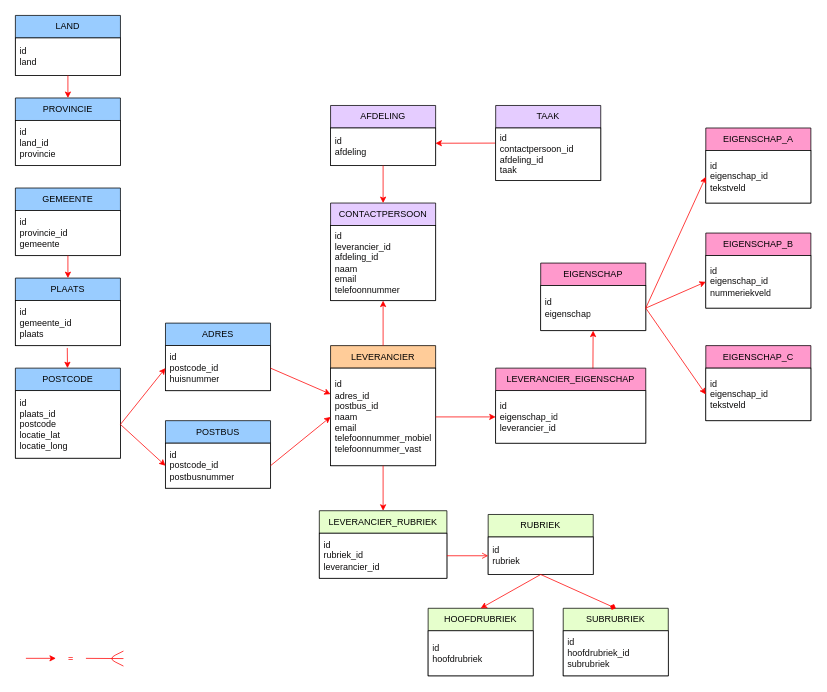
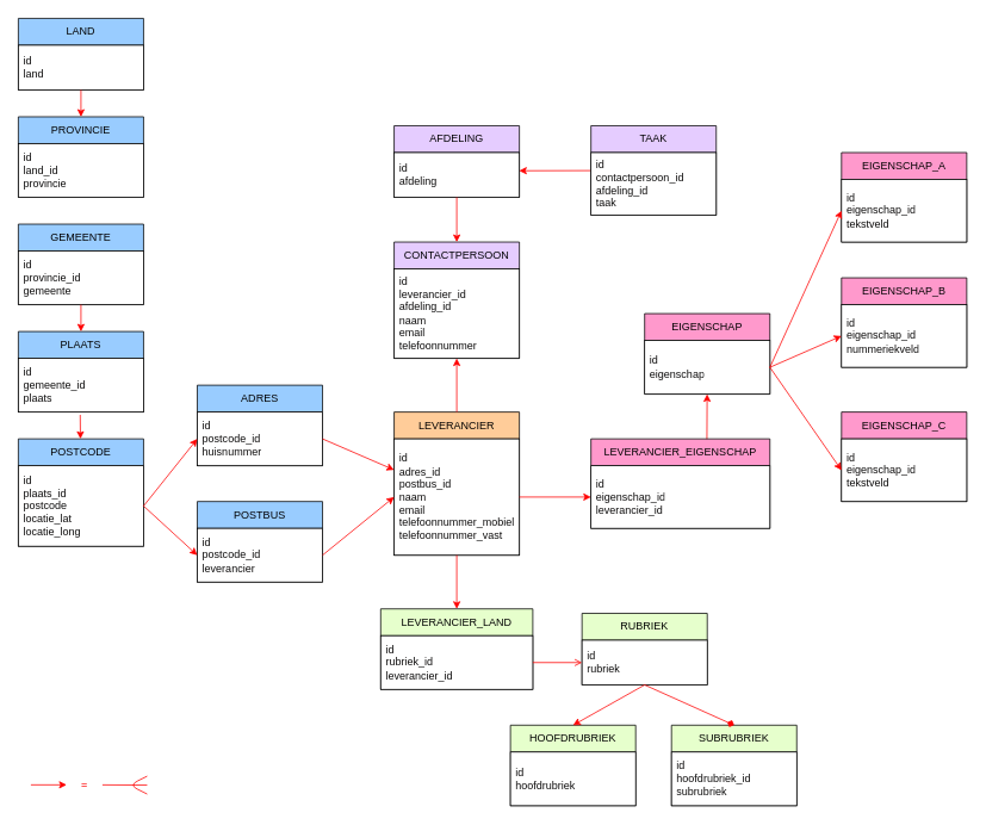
  <mxCell id="0" />
  <mxCell id="1" parent="0" />
  <mxCell id="2" value="&lt;font color=&quot;#030303&quot;&gt;LAND&lt;/font&gt;" style="swimlane;fontStyle=0;childLayout=stackLayout;horizontal=1;startSize=30;horizontalStack=0;resizeParent=1;resizeParentMax=0;resizeLast=0;collapsible=1;marginBottom=0;whiteSpace=wrap;html=1;fillColor=#99CCFF;strokeColor=#000000;" vertex="1" parent="1"><mxGeometry x="20" y="20" width="140" height="80" as="geometry" /></mxCell>
  <mxCell id="3" value="&lt;font color=&quot;#0d0c0c&quot;&gt;id&lt;br&gt;land&lt;/font&gt;" style="text;strokeColor=#000000;fillColor=#FFFFFF;align=left;verticalAlign=middle;spacingLeft=4;spacingRight=4;overflow=hidden;points=[[0,0.5],[1,0.5]];portConstraint=eastwest;rotatable=0;whiteSpace=wrap;html=1;" vertex="1" parent="2"><mxGeometry y="30" width="140" height="50" as="geometry" /></mxCell>
  <mxCell id="4" value="&lt;font color=&quot;#030303&quot;&gt;PROVINCIE&lt;/font&gt;" style="swimlane;fontStyle=0;childLayout=stackLayout;horizontal=1;startSize=30;horizontalStack=0;resizeParent=1;resizeParentMax=0;resizeLast=0;collapsible=1;marginBottom=0;whiteSpace=wrap;html=1;fillColor=#99CCFF;strokeColor=#000000;" vertex="1" parent="1"><mxGeometry x="20" y="130" width="140" height="90" as="geometry" /></mxCell>
  <mxCell id="5" value="&lt;font color=&quot;#0d0c0c&quot;&gt;id&lt;br&gt;land_id&lt;br&gt;provincie&lt;br&gt;&lt;/font&gt;" style="text;strokeColor=#000000;fillColor=#FFFFFF;align=left;verticalAlign=middle;spacingLeft=4;spacingRight=4;overflow=hidden;points=[[0,0.5],[1,0.5]];portConstraint=eastwest;rotatable=0;whiteSpace=wrap;html=1;" vertex="1" parent="4"><mxGeometry y="30" width="140" height="60" as="geometry" /></mxCell>
  <mxCell id="6" value="&lt;font color=&quot;#030303&quot;&gt;GEMEENTE&lt;/font&gt;" style="swimlane;fontStyle=0;childLayout=stackLayout;horizontal=1;startSize=30;horizontalStack=0;resizeParent=1;resizeParentMax=0;resizeLast=0;collapsible=1;marginBottom=0;whiteSpace=wrap;html=1;fillColor=#99CCFF;strokeColor=#000000;" vertex="1" parent="1"><mxGeometry x="20" y="250" width="140" height="90" as="geometry" /></mxCell>
  <mxCell id="7" value="&lt;font color=&quot;#0d0c0c&quot;&gt;id&lt;br&gt;provincie_id&lt;br&gt;gemeente&lt;br&gt;&lt;/font&gt;" style="text;strokeColor=#000000;fillColor=#FFFFFF;align=left;verticalAlign=middle;spacingLeft=4;spacingRight=4;overflow=hidden;points=[[0,0.5],[1,0.5]];portConstraint=eastwest;rotatable=0;whiteSpace=wrap;html=1;" vertex="1" parent="6"><mxGeometry y="30" width="140" height="60" as="geometry" /></mxCell>
  <mxCell id="8" value="&lt;font color=&quot;#030303&quot;&gt;PLAATS&lt;/font&gt;" style="swimlane;fontStyle=0;childLayout=stackLayout;horizontal=1;startSize=30;horizontalStack=0;resizeParent=1;resizeParentMax=0;resizeLast=0;collapsible=1;marginBottom=0;whiteSpace=wrap;html=1;fillColor=#99CCFF;strokeColor=#000000;" vertex="1" parent="1"><mxGeometry x="20" y="370" width="140" height="90" as="geometry" /></mxCell>
  <mxCell id="9" value="&lt;font color=&quot;#0d0c0c&quot;&gt;id&lt;br&gt;gemeente_id&lt;br&gt;plaats&lt;br&gt;&lt;/font&gt;" style="text;strokeColor=#000000;fillColor=#FFFFFF;align=left;verticalAlign=middle;spacingLeft=4;spacingRight=4;overflow=hidden;points=[[0,0.5],[1,0.5]];portConstraint=eastwest;rotatable=0;whiteSpace=wrap;html=1;" vertex="1" parent="8"><mxGeometry y="30" width="140" height="60" as="geometry" /></mxCell>
  <mxCell id="10" value="&lt;font color=&quot;#030303&quot;&gt;POSTCODE&lt;/font&gt;" style="swimlane;fontStyle=0;childLayout=stackLayout;horizontal=1;startSize=30;horizontalStack=0;resizeParent=1;resizeParentMax=0;resizeLast=0;collapsible=1;marginBottom=0;whiteSpace=wrap;html=1;fillColor=#99CCFF;strokeColor=#000000;" vertex="1" parent="1"><mxGeometry x="20" y="490" width="140" height="120" as="geometry" /></mxCell>
  <mxCell id="11" value="&lt;font color=&quot;#0d0c0c&quot;&gt;id&lt;br&gt;plaats_id&lt;br&gt;postcode&lt;br&gt;locatie_lat&lt;br&gt;locatie_long&lt;br&gt;&lt;/font&gt;" style="text;strokeColor=#000000;fillColor=#FFFFFF;align=left;verticalAlign=middle;spacingLeft=4;spacingRight=4;overflow=hidden;points=[[0,0.5],[1,0.5]];portConstraint=eastwest;rotatable=0;whiteSpace=wrap;html=1;" vertex="1" parent="10"><mxGeometry y="30" width="140" height="90" as="geometry" /></mxCell>
  <mxCell id="12" value="&lt;font color=&quot;#030303&quot;&gt;ADRES&lt;/font&gt;" style="swimlane;fontStyle=0;childLayout=stackLayout;horizontal=1;startSize=30;horizontalStack=0;resizeParent=1;resizeParentMax=0;resizeLast=0;collapsible=1;marginBottom=0;whiteSpace=wrap;html=1;fillColor=#99CCFF;strokeColor=#000000;" vertex="1" parent="1"><mxGeometry x="220" y="430" width="140" height="90" as="geometry" /></mxCell>
  <mxCell id="13" value="&lt;font color=&quot;#0d0c0c&quot;&gt;id&lt;br&gt;postcode_id&lt;br&gt;huisnummer&lt;br&gt;&lt;/font&gt;" style="text;strokeColor=#000000;fillColor=#FFFFFF;align=left;verticalAlign=middle;spacingLeft=4;spacingRight=4;overflow=hidden;points=[[0,0.5],[1,0.5]];portConstraint=eastwest;rotatable=0;whiteSpace=wrap;html=1;" vertex="1" parent="12"><mxGeometry y="30" width="140" height="60" as="geometry" /></mxCell>
  <mxCell id="14" value="&lt;font color=&quot;#030303&quot;&gt;POSTBUS&lt;/font&gt;" style="swimlane;fontStyle=0;childLayout=stackLayout;horizontal=1;startSize=30;horizontalStack=0;resizeParent=1;resizeParentMax=0;resizeLast=0;collapsible=1;marginBottom=0;whiteSpace=wrap;html=1;fillColor=#99CCFF;strokeColor=#000000;" vertex="1" parent="1"><mxGeometry x="220" y="560" width="140" height="90" as="geometry" /></mxCell>
- <mxCell id="15" value="&lt;font color=&quot;#0d0c0c&quot;&gt;id&lt;br&gt;postcode_id&lt;br&gt;postbusnummer&lt;br&gt;&lt;/font&gt;" style="text;strokeColor=#000000;fillColor=#FFFFFF;align=left;verticalAlign=middle;spacingLeft=4;spacingRight=4;overflow=hidden;points=[[0,0.5],[1,0.5]];portConstraint=eastwest;rotatable=0;whiteSpace=wrap;html=1;" vertex="1" parent="14"><mxGeometry y="30" width="140" height="60" as="geometry" /></mxCell>
+ <mxCell id="15" value="&lt;font color=&quot;#0d0c0c&quot;&gt;id&lt;br&gt;postcode_id&lt;br&gt;leverancier&lt;br&gt;&lt;/font&gt;" style="text;strokeColor=#000000;fillColor=#FFFFFF;align=left;verticalAlign=middle;spacingLeft=4;spacingRight=4;overflow=hidden;points=[[0,0.5],[1,0.5]];portConstraint=eastwest;rotatable=0;whiteSpace=wrap;html=1;" vertex="1" parent="14"><mxGeometry y="30" width="140" height="60" as="geometry" /></mxCell>
  <mxCell id="16" value="&lt;font color=&quot;#030303&quot;&gt;LEVERANCIER&lt;/font&gt;" style="swimlane;fontStyle=0;childLayout=stackLayout;horizontal=1;startSize=30;horizontalStack=0;resizeParent=1;resizeParentMax=0;resizeLast=0;collapsible=1;marginBottom=0;whiteSpace=wrap;html=1;fillColor=#FFCC99;strokeColor=#000000;" vertex="1" parent="1"><mxGeometry x="440" y="460" width="140" height="160" as="geometry" /></mxCell>
  <mxCell id="17" value="&lt;font color=&quot;#0d0c0c&quot;&gt;id&lt;br&gt;adres_id&lt;br&gt;postbus_id&lt;br&gt;naam&lt;br&gt;email&lt;br&gt;telefoonnummer_mobiel&lt;br&gt;telefoonnummer_vast&lt;br&gt;&lt;/font&gt;" style="text;strokeColor=#000000;fillColor=#FFFFFF;align=left;verticalAlign=middle;spacingLeft=4;spacingRight=4;overflow=hidden;points=[[0,0.5],[1,0.5]];portConstraint=eastwest;rotatable=0;whiteSpace=wrap;html=1;" vertex="1" parent="16"><mxGeometry y="30" width="140" height="130" as="geometry" /></mxCell>
  <mxCell id="18" value="&lt;font color=&quot;#030303&quot;&gt;AFDELING&lt;/font&gt;" style="swimlane;fontStyle=0;childLayout=stackLayout;horizontal=1;startSize=30;horizontalStack=0;resizeParent=1;resizeParentMax=0;resizeLast=0;collapsible=1;marginBottom=0;whiteSpace=wrap;html=1;fillColor=#E5CCFF;strokeColor=#000000;" vertex="1" parent="1"><mxGeometry x="440" y="140" width="140" height="80" as="geometry" /></mxCell>
  <mxCell id="19" value="&lt;font color=&quot;#0d0c0c&quot;&gt;id&lt;br&gt;afdeling&lt;/font&gt;" style="text;strokeColor=#000000;fillColor=#FFFFFF;align=left;verticalAlign=middle;spacingLeft=4;spacingRight=4;overflow=hidden;points=[[0,0.5],[1,0.5]];portConstraint=eastwest;rotatable=0;whiteSpace=wrap;html=1;" vertex="1" parent="18"><mxGeometry y="30" width="140" height="50" as="geometry" /></mxCell>
  <mxCell id="20" style="edgeStyle=none;html=1;entryX=0.998;entryY=0.406;entryDx=0;entryDy=0;strokeColor=#FF0000;fontColor=#030303;entryPerimeter=0;" edge="1" parent="1" source="21" target="19"><mxGeometry relative="1" as="geometry" /></mxCell>
  <mxCell id="21" value="&lt;font color=&quot;#030303&quot;&gt;TAAK&lt;/font&gt;" style="swimlane;fontStyle=0;childLayout=stackLayout;horizontal=1;startSize=30;horizontalStack=0;resizeParent=1;resizeParentMax=0;resizeLast=0;collapsible=1;marginBottom=0;whiteSpace=wrap;html=1;fillColor=#E5CCFF;strokeColor=#000000;" vertex="1" parent="1"><mxGeometry x="660" y="140" width="140" height="100" as="geometry" /></mxCell>
  <mxCell id="22" value="&lt;font color=&quot;#0d0c0c&quot;&gt;id&lt;br&gt;contactpersoon_id&lt;br&gt;afdeling_id&lt;br&gt;taak&lt;/font&gt;" style="text;strokeColor=#000000;fillColor=#FFFFFF;align=left;verticalAlign=middle;spacingLeft=4;spacingRight=4;overflow=hidden;points=[[0,0.5],[1,0.5]];portConstraint=eastwest;rotatable=0;whiteSpace=wrap;html=1;" vertex="1" parent="21"><mxGeometry y="30" width="140" height="70" as="geometry" /></mxCell>
  <mxCell id="23" value="&lt;font color=&quot;#030303&quot;&gt;CONTACTPERSOON&lt;/font&gt;" style="swimlane;fontStyle=0;childLayout=stackLayout;horizontal=1;startSize=30;horizontalStack=0;resizeParent=1;resizeParentMax=0;resizeLast=0;collapsible=1;marginBottom=0;whiteSpace=wrap;html=1;fillColor=#E5CCFF;strokeColor=#000000;" vertex="1" parent="1"><mxGeometry x="440" y="270" width="140" height="130" as="geometry" /></mxCell>
  <mxCell id="24" value="&lt;font color=&quot;#0d0c0c&quot;&gt;id&lt;br&gt;leverancier_id&lt;br&gt;afdeling_id&lt;br&gt;naam&lt;br&gt;email&lt;br&gt;telefoonnummer&lt;br&gt;&lt;/font&gt;" style="text;strokeColor=#000000;fillColor=#FFFFFF;align=left;verticalAlign=middle;spacingLeft=4;spacingRight=4;overflow=hidden;points=[[0,0.5],[1,0.5]];portConstraint=eastwest;rotatable=0;whiteSpace=wrap;html=1;" vertex="1" parent="23"><mxGeometry y="30" width="140" height="100" as="geometry" /></mxCell>
  <mxCell id="25" value="&lt;font color=&quot;#030303&quot;&gt;RUBRIEK&lt;/font&gt;" style="swimlane;fontStyle=0;childLayout=stackLayout;horizontal=1;startSize=30;horizontalStack=0;resizeParent=1;resizeParentMax=0;resizeLast=0;collapsible=1;marginBottom=0;whiteSpace=wrap;html=1;fillColor=#E6FFCC;strokeColor=#000000;" vertex="1" parent="1"><mxGeometry x="650" y="685" width="140" height="80" as="geometry" /></mxCell>
  <mxCell id="26" value="&lt;font color=&quot;#0d0c0c&quot;&gt;id&lt;br&gt;rubriek&lt;/font&gt;" style="text;strokeColor=#000000;fillColor=#FFFFFF;align=left;verticalAlign=middle;spacingLeft=4;spacingRight=4;overflow=hidden;points=[[0,0.5],[1,0.5]];portConstraint=eastwest;rotatable=0;whiteSpace=wrap;html=1;" vertex="1" parent="25"><mxGeometry y="30" width="140" height="50" as="geometry" /></mxCell>
  <mxCell id="27" value="&lt;font color=&quot;#030303&quot;&gt;SUBRUBRIEK&lt;/font&gt;" style="swimlane;fontStyle=0;childLayout=stackLayout;horizontal=1;startSize=30;horizontalStack=0;resizeParent=1;resizeParentMax=0;resizeLast=0;collapsible=1;marginBottom=0;whiteSpace=wrap;html=1;fillColor=#E6FFCC;strokeColor=#000000;" vertex="1" parent="1"><mxGeometry x="750" y="810" width="140" height="90" as="geometry" /></mxCell>
  <mxCell id="28" value="&lt;font color=&quot;#0d0c0c&quot;&gt;id&lt;br&gt;hoofdrubriek_id&lt;br&gt;subrubriek&lt;br&gt;&lt;/font&gt;" style="text;strokeColor=#000000;fillColor=#FFFFFF;align=left;verticalAlign=middle;spacingLeft=4;spacingRight=4;overflow=hidden;points=[[0,0.5],[1,0.5]];portConstraint=eastwest;rotatable=0;whiteSpace=wrap;html=1;" vertex="1" parent="27"><mxGeometry y="30" width="140" height="60" as="geometry" /></mxCell>
- <mxCell id="29" value="&lt;font color=&quot;#030303&quot;&gt;LEVERANCIER_RUBRIEK&lt;/font&gt;" style="swimlane;fontStyle=0;childLayout=stackLayout;horizontal=1;startSize=30;horizontalStack=0;resizeParent=1;resizeParentMax=0;resizeLast=0;collapsible=1;marginBottom=0;whiteSpace=wrap;html=1;fillColor=#E6FFCC;strokeColor=#000000;" vertex="1" parent="1"><mxGeometry x="425" y="680" width="170" height="90" as="geometry" /></mxCell>
+ <mxCell id="29" value="&lt;font color=&quot;#030303&quot;&gt;LEVERANCIER_LAND&lt;/font&gt;" style="swimlane;fontStyle=0;childLayout=stackLayout;horizontal=1;startSize=30;horizontalStack=0;resizeParent=1;resizeParentMax=0;resizeLast=0;collapsible=1;marginBottom=0;whiteSpace=wrap;html=1;fillColor=#E6FFCC;strokeColor=#000000;" vertex="1" parent="1"><mxGeometry x="425" y="680" width="170" height="90" as="geometry" /></mxCell>
  <mxCell id="30" value="&lt;font color=&quot;#0d0c0c&quot;&gt;id&lt;br&gt;rubriek_id&lt;br&gt;leverancier_id&lt;br&gt;&lt;/font&gt;" style="text;strokeColor=#000000;fillColor=#FFFFFF;align=left;verticalAlign=middle;spacingLeft=4;spacingRight=4;overflow=hidden;points=[[0,0.5],[1,0.5]];portConstraint=eastwest;rotatable=0;whiteSpace=wrap;html=1;" vertex="1" parent="29"><mxGeometry y="30" width="170" height="60" as="geometry" /></mxCell>
  <mxCell id="31" value="&lt;font color=&quot;#030303&quot;&gt;EIGENSCHAP_A&lt;/font&gt;" style="swimlane;fontStyle=0;childLayout=stackLayout;horizontal=1;startSize=30;horizontalStack=0;resizeParent=1;resizeParentMax=0;resizeLast=0;collapsible=1;marginBottom=0;whiteSpace=wrap;html=1;fillColor=#FF99CC;strokeColor=#000000;" vertex="1" parent="1"><mxGeometry x="940" y="170" width="140" height="100" as="geometry" /></mxCell>
  <mxCell id="32" value="&lt;font color=&quot;#0d0c0c&quot;&gt;id&lt;br&gt;eigenschap_id&lt;br&gt;tekstveld&lt;br&gt;&lt;/font&gt;" style="text;strokeColor=#000000;fillColor=#FFFFFF;align=left;verticalAlign=middle;spacingLeft=4;spacingRight=4;overflow=hidden;points=[[0,0.5],[1,0.5]];portConstraint=eastwest;rotatable=0;whiteSpace=wrap;html=1;" vertex="1" parent="31"><mxGeometry y="30" width="140" height="70" as="geometry" /></mxCell>
  <mxCell id="33" value="&lt;font color=&quot;#030303&quot;&gt;EIGENSCHAP_B&lt;/font&gt;" style="swimlane;fontStyle=0;childLayout=stackLayout;horizontal=1;startSize=30;horizontalStack=0;resizeParent=1;resizeParentMax=0;resizeLast=0;collapsible=1;marginBottom=0;whiteSpace=wrap;html=1;fillColor=#FF99CC;strokeColor=#000000;" vertex="1" parent="1"><mxGeometry x="940" y="310" width="140" height="100" as="geometry" /></mxCell>
  <mxCell id="34" value="&lt;font color=&quot;#0d0c0c&quot;&gt;id&lt;br&gt;eigenschap_id&lt;br&gt;nummeriekveld&lt;br&gt;&lt;/font&gt;" style="text;strokeColor=#000000;fillColor=#FFFFFF;align=left;verticalAlign=middle;spacingLeft=4;spacingRight=4;overflow=hidden;points=[[0,0.5],[1,0.5]];portConstraint=eastwest;rotatable=0;whiteSpace=wrap;html=1;" vertex="1" parent="33"><mxGeometry y="30" width="140" height="70" as="geometry" /></mxCell>
  <mxCell id="35" value="&lt;font color=&quot;#030303&quot;&gt;EIGENSCHAP_C&lt;/font&gt;" style="swimlane;fontStyle=0;childLayout=stackLayout;horizontal=1;startSize=30;horizontalStack=0;resizeParent=1;resizeParentMax=0;resizeLast=0;collapsible=1;marginBottom=0;whiteSpace=wrap;html=1;fillColor=#FF99CC;strokeColor=#000000;" vertex="1" parent="1"><mxGeometry x="940" y="460" width="140" height="100" as="geometry" /></mxCell>
  <mxCell id="36" value="&lt;font color=&quot;#0d0c0c&quot;&gt;id&lt;br&gt;eigenschap_id&lt;br&gt;tekstveld&lt;br&gt;&lt;/font&gt;" style="text;strokeColor=#000000;fillColor=#FFFFFF;align=left;verticalAlign=middle;spacingLeft=4;spacingRight=4;overflow=hidden;points=[[0,0.5],[1,0.5]];portConstraint=eastwest;rotatable=0;whiteSpace=wrap;html=1;" vertex="1" parent="35"><mxGeometry y="30" width="140" height="70" as="geometry" /></mxCell>
  <mxCell id="37" value="&lt;font color=&quot;#030303&quot;&gt;EIGENSCHAP&lt;/font&gt;" style="swimlane;fontStyle=0;childLayout=stackLayout;horizontal=1;startSize=30;horizontalStack=0;resizeParent=1;resizeParentMax=0;resizeLast=0;collapsible=1;marginBottom=0;whiteSpace=wrap;html=1;fillColor=#FF99CC;strokeColor=#000000;" vertex="1" parent="1"><mxGeometry x="720" y="350" width="140" height="90" as="geometry" /></mxCell>
  <mxCell id="38" value="&lt;font color=&quot;#0d0c0c&quot;&gt;id&lt;br&gt;eigenschap&lt;br&gt;&lt;/font&gt;" style="text;strokeColor=#000000;fillColor=#FFFFFF;align=left;verticalAlign=middle;spacingLeft=4;spacingRight=4;overflow=hidden;points=[[0,0.5],[1,0.5]];portConstraint=eastwest;rotatable=0;whiteSpace=wrap;html=1;" vertex="1" parent="37"><mxGeometry y="30" width="140" height="60" as="geometry" /></mxCell>
  <mxCell id="39" value="" style="edgeStyle=none;html=1;strokeColor=#FF0000;fontColor=#030303;exitX=0.648;exitY=0.014;exitDx=0;exitDy=0;exitPerimeter=0;" edge="1" parent="1" source="40" target="38"><mxGeometry relative="1" as="geometry" /></mxCell>
  <mxCell id="40" value="&lt;font color=&quot;#030303&quot;&gt;LEVERANCIER_EIGENSCHAP&lt;/font&gt;" style="swimlane;fontStyle=0;childLayout=stackLayout;horizontal=1;startSize=30;horizontalStack=0;resizeParent=1;resizeParentMax=0;resizeLast=0;collapsible=1;marginBottom=0;whiteSpace=wrap;html=1;fillColor=#FF99CC;strokeColor=#000000;" vertex="1" parent="1"><mxGeometry x="660" y="490" width="200" height="100" as="geometry" /></mxCell>
  <mxCell id="41" value="&lt;font color=&quot;#0d0c0c&quot;&gt;id&lt;br&gt;eigenschap_id&lt;br&gt;leverancier_id&lt;br&gt;&lt;/font&gt;" style="text;strokeColor=#000000;fillColor=#FFFFFF;align=left;verticalAlign=middle;spacingLeft=4;spacingRight=4;overflow=hidden;points=[[0,0.5],[1,0.5]];portConstraint=eastwest;rotatable=0;whiteSpace=wrap;html=1;" vertex="1" parent="40"><mxGeometry y="30" width="200" height="70" as="geometry" /></mxCell>
  <mxCell id="42" value="&lt;font color=&quot;#030303&quot;&gt;HOOFDRUBRIEK&lt;/font&gt;" style="swimlane;fontStyle=0;childLayout=stackLayout;horizontal=1;startSize=30;horizontalStack=0;resizeParent=1;resizeParentMax=0;resizeLast=0;collapsible=1;marginBottom=0;whiteSpace=wrap;html=1;fillColor=#E6FFCC;strokeColor=#000000;" vertex="1" parent="1"><mxGeometry x="570" y="810" width="140" height="90" as="geometry" /></mxCell>
  <mxCell id="43" value="&lt;font color=&quot;#0d0c0c&quot;&gt;id&lt;br&gt;hoofdrubriek&lt;br&gt;&lt;/font&gt;" style="text;strokeColor=#000000;fillColor=#FFFFFF;align=left;verticalAlign=middle;spacingLeft=4;spacingRight=4;overflow=hidden;points=[[0,0.5],[1,0.5]];portConstraint=eastwest;rotatable=0;whiteSpace=wrap;html=1;" vertex="1" parent="42"><mxGeometry y="30" width="140" height="60" as="geometry" /></mxCell>
  <mxCell id="44" value="" style="endArrow=classic;html=1;fontColor=#030303;exitX=0.5;exitY=1;exitDx=0;exitDy=0;entryX=0.5;entryY=0;entryDx=0;entryDy=0;strokeColor=#FF0000;" edge="1" parent="1" source="2" target="4"><mxGeometry width="50" height="50" relative="1" as="geometry"><mxPoint x="550" y="270" as="sourcePoint" /><mxPoint x="600" y="220" as="targetPoint" /></mxGeometry></mxCell>
  <mxCell id="45" value="" style="endArrow=classic;html=1;fontColor=#030303;entryX=0.5;entryY=0;entryDx=0;entryDy=0;strokeColor=#FF0000;" edge="1" parent="1" source="7" target="8"><mxGeometry width="50" height="50" relative="1" as="geometry"><mxPoint x="110" y="120" as="sourcePoint" /><mxPoint x="110" y="150" as="targetPoint" /></mxGeometry></mxCell>
  <mxCell id="46" value="" style="endArrow=classic;html=1;fontColor=#030303;exitX=0.494;exitY=1.052;exitDx=0;exitDy=0;strokeColor=#FF0000;exitPerimeter=0;" edge="1" parent="1" source="9" target="10"><mxGeometry width="50" height="50" relative="1" as="geometry"><mxPoint x="120" y="130" as="sourcePoint" /><mxPoint x="120" y="160" as="targetPoint" /></mxGeometry></mxCell>
  <mxCell id="47" value="" style="endArrow=classic;html=1;fontColor=#030303;exitX=1;exitY=0.5;exitDx=0;exitDy=0;strokeColor=#FF0000;entryX=0;entryY=0.5;entryDx=0;entryDy=0;" edge="1" parent="1" source="11" target="13"><mxGeometry width="50" height="50" relative="1" as="geometry"><mxPoint x="99.16" y="473.12" as="sourcePoint" /><mxPoint x="99.42" y="500" as="targetPoint" /></mxGeometry></mxCell>
  <mxCell id="48" value="" style="edgeStyle=none;html=1;strokeColor=#FF0000;fontColor=#030303;exitX=1;exitY=0.5;exitDx=0;exitDy=0;entryX=0;entryY=0.5;entryDx=0;entryDy=0;" edge="1" parent="1" source="11" target="15"><mxGeometry relative="1" as="geometry" /></mxCell>
  <mxCell id="49" value="" style="edgeStyle=none;html=1;strokeColor=#FF0000;fontColor=#030303;exitX=1;exitY=0.5;exitDx=0;exitDy=0;" edge="1" parent="1" source="13" target="17"><mxGeometry relative="1" as="geometry" /></mxCell>
  <mxCell id="50" style="edgeStyle=none;html=1;entryX=0;entryY=0.5;entryDx=0;entryDy=0;strokeColor=#FF0000;fontColor=#030303;exitX=1;exitY=0.5;exitDx=0;exitDy=0;" edge="1" parent="1" source="15" target="17"><mxGeometry relative="1" as="geometry" /></mxCell>
  <mxCell id="51" value="" style="edgeStyle=none;html=1;strokeColor=#FF0000;fontColor=#030303;" edge="1" parent="1" source="17" target="41"><mxGeometry relative="1" as="geometry" /></mxCell>
  <mxCell id="52" style="edgeStyle=none;html=1;entryX=0;entryY=0.5;entryDx=0;entryDy=0;strokeColor=#FF0000;fontColor=#030303;exitX=1;exitY=0.5;exitDx=0;exitDy=0;" edge="1" parent="1" source="38" target="36"><mxGeometry relative="1" as="geometry" /></mxCell>
  <mxCell id="53" style="edgeStyle=none;html=1;entryX=0;entryY=0.5;entryDx=0;entryDy=0;strokeColor=#FF0000;fontColor=#030303;exitX=1;exitY=0.5;exitDx=0;exitDy=0;" edge="1" parent="1" source="38" target="34"><mxGeometry relative="1" as="geometry" /></mxCell>
  <mxCell id="54" style="edgeStyle=none;html=1;entryX=0;entryY=0.5;entryDx=0;entryDy=0;strokeColor=#FF0000;fontColor=#030303;exitX=1;exitY=0.5;exitDx=0;exitDy=0;" edge="1" parent="1" source="38" target="32"><mxGeometry relative="1" as="geometry" /></mxCell>
  <mxCell id="55" style="edgeStyle=none;html=1;entryX=0.5;entryY=0;entryDx=0;entryDy=0;strokeColor=#FF0000;fontColor=#030303;" edge="1" parent="1" source="17" target="29"><mxGeometry relative="1" as="geometry" /></mxCell>
  <mxCell id="56" value="" style="edgeStyle=none;html=1;strokeColor=#FF0000;fontColor=#030303;endArrow=open;" edge="1" parent="1" source="30" target="26"><mxGeometry relative="1" as="geometry" /></mxCell>
  <mxCell id="57" style="edgeStyle=none;html=1;entryX=0.5;entryY=0;entryDx=0;entryDy=0;strokeColor=#FF0000;fontColor=#030303;exitX=0.5;exitY=1;exitDx=0;exitDy=0;" edge="1" parent="1" source="25" target="42"><mxGeometry relative="1" as="geometry" /></mxCell>
  <mxCell id="58" style="edgeStyle=none;html=1;entryX=0.5;entryY=0;entryDx=0;entryDy=0;strokeColor=#FF0000;fontColor=#030303;exitX=0.5;exitY=1;exitDx=0;exitDy=0;endArrow=diamond;" edge="1" parent="1" source="25" target="27"><mxGeometry relative="1" as="geometry" /></mxCell>
  <mxCell id="59" style="edgeStyle=none;html=1;strokeColor=#FF0000;fontColor=#030303;exitX=0.5;exitY=0;exitDx=0;exitDy=0;" edge="1" parent="1" source="16" target="24"><mxGeometry relative="1" as="geometry" /></mxCell>
  <mxCell id="60" style="edgeStyle=none;html=1;entryX=0.5;entryY=0;entryDx=0;entryDy=0;strokeColor=#FF0000;fontColor=#030303;" edge="1" parent="1" source="19" target="23"><mxGeometry relative="1" as="geometry" /></mxCell>
  <mxCell id="61" value="" style="edgeStyle=none;html=1;strokeColor=#FF0000;fontColor=#030303;" edge="1" parent="1"><mxGeometry relative="1" as="geometry"><mxPoint x="34" y="876.7" as="sourcePoint" /><mxPoint x="74" y="876.7" as="targetPoint" /></mxGeometry></mxCell>
  <mxCell id="62" value="&lt;font color=&quot;#ff0000&quot;&gt;=&lt;/font&gt;" style="text;html=1;strokeColor=none;fillColor=none;align=center;verticalAlign=middle;whiteSpace=wrap;rounded=0;fontColor=#030303;" vertex="1" parent="1"><mxGeometry x="64" y="862" width="60" height="30" as="geometry" /></mxCell>
  <mxCell id="63" value="" style="endArrow=none;html=1;strokeColor=#FF0000;fontColor=#030303;" edge="1" parent="1"><mxGeometry width="50" height="50" relative="1" as="geometry"><mxPoint x="114" y="876.74" as="sourcePoint" /><mxPoint x="164" y="877" as="targetPoint" /></mxGeometry></mxCell>
  <mxCell id="64" value="" style="endArrow=none;html=1;strokeColor=#FF0000;fontColor=#030303;" edge="1" parent="1"><mxGeometry width="50" height="50" relative="1" as="geometry"><mxPoint x="164" y="887" as="sourcePoint" /><mxPoint x="164" y="867" as="targetPoint" /><Array as="points"><mxPoint x="144" y="877" /></Array></mxGeometry></mxCell>
